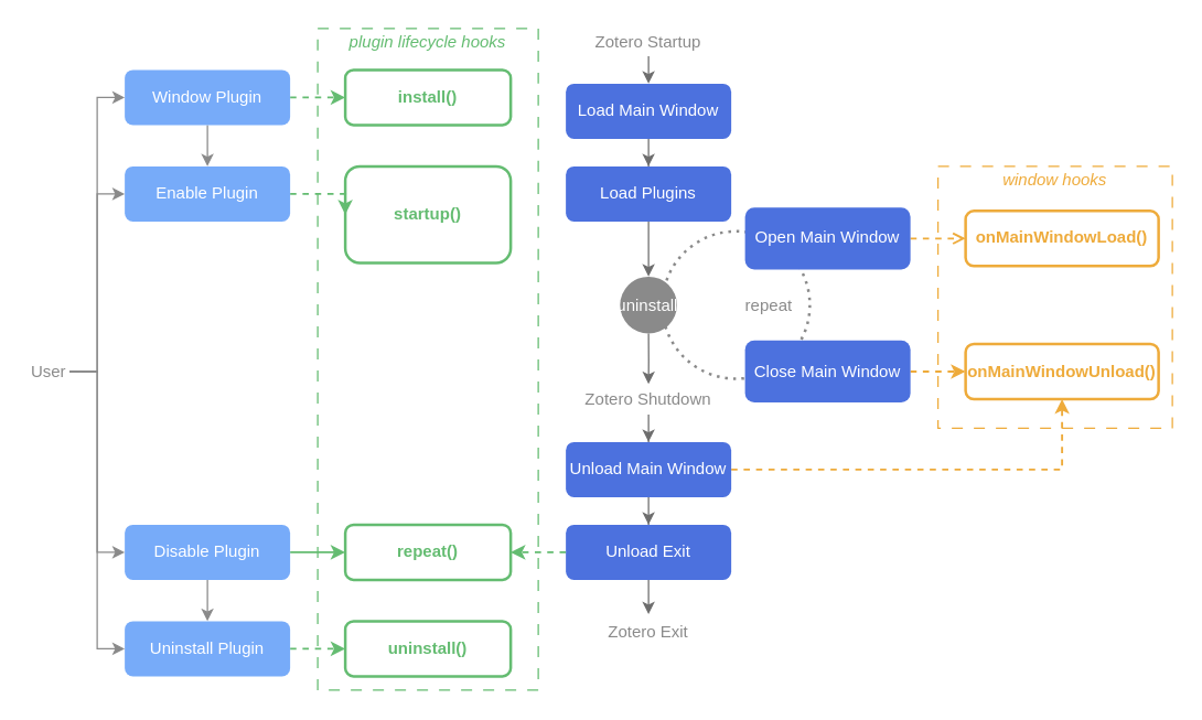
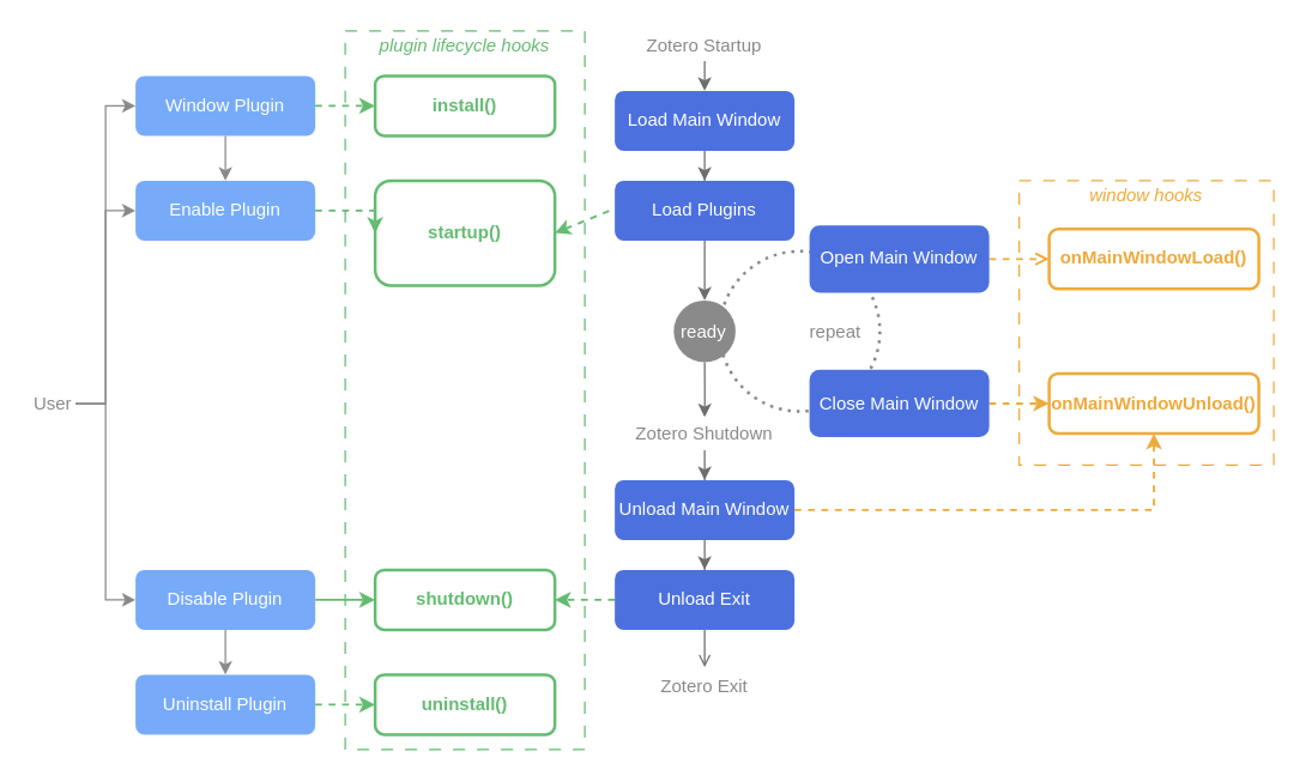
  <mxCell id="0" />
  <mxCell id="1" parent="0" />
  <mxCell id="2" value="" style="rounded=0;whiteSpace=wrap;html=1;fillColor=none;dashed=1;dashPattern=8 8;strokeColor=#64BC71;" vertex="1" parent="1"><mxGeometry x="230" y="20" width="160" height="480" as="geometry" /></mxCell>
  <mxCell id="3" value="" style="ellipse;whiteSpace=wrap;html=1;aspect=fixed;fillColor=none;dashed=1;dashPattern=1 2;strokeWidth=2;strokeColor=#8A8A8A;" vertex="1" parent="1"><mxGeometry x="480" y="167.13" width="107" height="107" as="geometry" /></mxCell>
  <mxCell id="4" value="Zotero Startup" style="rounded=1;whiteSpace=wrap;html=1;fillColor=none;strokeColor=none;fontStyle=0;fontColor=#8A8A8A;" vertex="1" parent="1"><mxGeometry x="410" y="20" width="120" height="20" as="geometry" /></mxCell>
  <mxCell id="5" value="" style="edgeStyle=orthogonalEdgeStyle;rounded=0;orthogonalLoop=1;jettySize=auto;html=1;entryX=0.5;entryY=0;entryDx=0;entryDy=0;strokeColor=#6d6d6d;" edge="1" parent="1" target="7"><mxGeometry relative="1" as="geometry"><mxPoint x="470" y="40" as="sourcePoint" /></mxGeometry></mxCell>
  <mxCell id="6" value="" style="edgeStyle=orthogonalEdgeStyle;rounded=0;orthogonalLoop=1;jettySize=auto;html=1;strokeColor=#6D6D6D;" edge="1" parent="1" source="7" target="9"><mxGeometry relative="1" as="geometry" /></mxCell>
  <mxCell id="7" value="Load Main Window" style="rounded=1;whiteSpace=wrap;html=1;fillColor=#4c71de;strokeColor=none;fontColor=#ffffff;" vertex="1" parent="1"><mxGeometry x="410" y="60" width="120" height="40" as="geometry" /></mxCell>
  <mxCell id="8" value="" style="edgeStyle=orthogonalEdgeStyle;rounded=0;orthogonalLoop=1;jettySize=auto;html=1;strokeColor=#6D6D6D;" edge="1" parent="1" source="9" target="46"><mxGeometry relative="1" as="geometry" /></mxCell>
  <mxCell id="9" value="Load Plugins" style="rounded=1;whiteSpace=wrap;html=1;strokeColor=none;fillColor=#4c71de;fontColor=#ffffff;align=center;verticalAlign=middle;fontFamily=Helvetica;fontSize=12;" vertex="1" parent="1"><mxGeometry x="410" y="120" width="120" height="40" as="geometry" /></mxCell>
  <mxCell id="10" value="startup()" style="rounded=1;whiteSpace=wrap;html=1;strokeColor=#64bc71;fontColor=#64bc71;labelBackgroundColor=none;labelBorderColor=none;textShadow=0;align=center;fontStyle=1;strokeWidth=2;" vertex="1" parent="1"><mxGeometry x="250" y="120" width="120" height="70" as="geometry" /></mxCell>
  <mxCell id="11" style="edgeStyle=orthogonalEdgeStyle;rounded=0;orthogonalLoop=1;jettySize=auto;html=1;entryX=0;entryY=0.5;entryDx=0;entryDy=0;dashed=1;strokeColor=#64BC71;strokeWidth=1.5;align=center;verticalAlign=middle;fontFamily=Helvetica;fontSize=11;fontColor=default;labelBackgroundColor=default;endArrow=classic;" edge="1" parent="1" source="12" target="10"><mxGeometry relative="1" as="geometry"><Array as="points"><mxPoint x="230" y="140" /><mxPoint x="230" y="140" /></Array></mxGeometry></mxCell>
  <mxCell id="12" value="Enable Plugin" style="rounded=1;whiteSpace=wrap;html=1;align=center;verticalAlign=middle;fontFamily=Helvetica;fontSize=12;fontColor=#FFFFFF;fillColor=#77abf9;strokeColor=none;" vertex="1" parent="1"><mxGeometry x="90" y="120" width="120" height="40" as="geometry" /></mxCell>
  <mxCell id="13" value="" style="edgeStyle=orthogonalEdgeStyle;rounded=0;orthogonalLoop=1;jettySize=auto;html=1;strokeColor=#8A8A8A;" edge="1" parent="1" source="15" target="12"><mxGeometry relative="1" as="geometry" /></mxCell>
  <mxCell id="14" value="" style="edgeStyle=orthogonalEdgeStyle;rounded=0;orthogonalLoop=1;jettySize=auto;html=1;dashed=1;strokeColor=#64BC71;strokeWidth=1.5;" edge="1" parent="1" source="15" target="31"><mxGeometry relative="1" as="geometry" /></mxCell>
  <mxCell id="15" value="Window Plugin" style="rounded=1;whiteSpace=wrap;html=1;strokeColor=none;fillColor=#77abf9;fontColor=#FFFFFF;" vertex="1" parent="1"><mxGeometry x="90" y="50" width="120" height="40" as="geometry" /></mxCell>
  <mxCell id="16" style="edgeStyle=orthogonalEdgeStyle;rounded=0;orthogonalLoop=1;jettySize=auto;html=1;entryX=0.5;entryY=0;entryDx=0;entryDy=0;strokeColor=#6D6D6D;align=center;verticalAlign=middle;fontFamily=Helvetica;fontSize=11;fontColor=default;labelBackgroundColor=default;endArrow=classic;" edge="1" parent="1" source="18" target="22"><mxGeometry relative="1" as="geometry" /></mxCell>
  <mxCell id="17" style="edgeStyle=orthogonalEdgeStyle;rounded=0;orthogonalLoop=1;jettySize=auto;html=1;entryX=0.5;entryY=1;entryDx=0;entryDy=0;dashed=1;strokeColor=#EEAB3B;strokeWidth=1.5;align=center;verticalAlign=middle;fontFamily=Helvetica;fontSize=11;fontColor=default;labelBackgroundColor=default;endArrow=classic;" edge="1" parent="1" source="18" target="44"><mxGeometry relative="1" as="geometry" /></mxCell>
  <mxCell id="18" value="Unload Main Window" style="rounded=1;whiteSpace=wrap;html=1;fontColor=#ffffff;fillColor=#4c71de;strokeColor=none;align=center;verticalAlign=middle;fontFamily=Helvetica;fontSize=12;" vertex="1" parent="1"><mxGeometry x="410" y="320" width="120" height="40" as="geometry" /></mxCell>
  <mxCell id="19" style="edgeStyle=orthogonalEdgeStyle;rounded=0;orthogonalLoop=1;jettySize=auto;html=1;entryX=0.5;entryY=0;entryDx=0;entryDy=0;strokeColor=#6D6D6D;align=center;verticalAlign=middle;fontFamily=Helvetica;fontSize=11;fontColor=default;labelBackgroundColor=default;endArrow=classic;" edge="1" parent="1" source="20" target="18"><mxGeometry relative="1" as="geometry" /></mxCell>
  <mxCell id="20" value="Zotero Shutdown" style="rounded=1;whiteSpace=wrap;html=1;strokeColor=none;fillColor=none;fontColor=#8A8A8A;" vertex="1" parent="1"><mxGeometry x="410" y="278" width="120" height="22" as="geometry" /></mxCell>
- <mxCell id="21" style="edgeStyle=orthogonalEdgeStyle;rounded=0;orthogonalLoop=1;jettySize=auto;html=1;entryX=0.5;entryY=0;entryDx=0;entryDy=0;strokeColor=#6D6D6D;align=center;verticalAlign=middle;fontFamily=Helvetica;fontSize=11;fontColor=default;labelBackgroundColor=default;endArrow=classic;" edge="1" parent="1" source="22" target="23"><mxGeometry relative="1" as="geometry" /></mxCell>
+ <mxCell id="21" style="edgeStyle=orthogonalEdgeStyle;rounded=0;orthogonalLoop=1;jettySize=auto;html=1;entryX=0.5;entryY=0;entryDx=0;entryDy=0;strokeColor=#6D6D6D;align=center;verticalAlign=middle;fontFamily=Helvetica;fontSize=11;fontColor=default;labelBackgroundColor=default;endArrow=open;" edge="1" parent="1" source="22" target="23"><mxGeometry relative="1" as="geometry" /></mxCell>
  <mxCell id="22" value="Unload Exit" style="rounded=1;whiteSpace=wrap;html=1;fillColor=#4c71de;strokeColor=none;fontColor=#ffffff;align=center;verticalAlign=middle;fontFamily=Helvetica;fontSize=12;" vertex="1" parent="1"><mxGeometry x="410" y="380" width="120" height="40" as="geometry" /></mxCell>
  <mxCell id="23" value="Zotero Exit" style="rounded=1;whiteSpace=wrap;html=1;fillColor=none;strokeColor=none;fontColor=#8A8A8A;" vertex="1" parent="1"><mxGeometry x="410" y="445" width="120" height="25" as="geometry" /></mxCell>
  <mxCell id="24" value="" style="edgeStyle=orthogonalEdgeStyle;rounded=0;orthogonalLoop=1;jettySize=auto;html=1;dashed=1;strokeColor=#EEAB3B;strokeWidth=1.5;align=center;verticalAlign=middle;fontFamily=Helvetica;fontSize=11;fontColor=default;labelBackgroundColor=default;endArrow=open;" edge="1" parent="1" source="25" target="43"><mxGeometry relative="1" as="geometry" /></mxCell>
  <mxCell id="25" value="Open Main Window" style="rounded=1;whiteSpace=wrap;html=1;fontColor=#ffffff;strokeColor=none;fillColor=#4c71de;align=center;verticalAlign=middle;fontFamily=Helvetica;fontSize=12;" vertex="1" parent="1"><mxGeometry x="540" y="149.87" width="120" height="45" as="geometry" /></mxCell>
  <mxCell id="26" value="" style="edgeStyle=orthogonalEdgeStyle;rounded=0;orthogonalLoop=1;jettySize=auto;html=1;dashed=1;strokeColor=#EEAB3B;strokeWidth=1.5;align=center;verticalAlign=middle;fontFamily=Helvetica;fontSize=11;fontColor=default;labelBackgroundColor=default;endArrow=classic;" edge="1" parent="1" source="27" target="44"><mxGeometry relative="1" as="geometry" /></mxCell>
  <mxCell id="27" value="Close Main Window" style="rounded=1;whiteSpace=wrap;html=1;fontColor=#ffffff;strokeColor=none;fillColor=#4c71de;align=center;verticalAlign=middle;fontFamily=Helvetica;fontSize=12;" vertex="1" parent="1"><mxGeometry x="540" y="246.37" width="120" height="45" as="geometry" /></mxCell>
- <mxCell id="28" value="repeat()" style="rounded=1;whiteSpace=wrap;html=1;strokeColor=#64bc71;strokeWidth=2;align=center;verticalAlign=middle;fontFamily=Helvetica;fontSize=12;fontColor=#64bc71;fontStyle=1;labelBorderColor=none;labelBackgroundColor=none;fillColor=default;" vertex="1" parent="1"><mxGeometry x="250" y="380" width="120" height="40" as="geometry" /></mxCell>
+ <mxCell id="28" value="shutdown()" style="rounded=1;whiteSpace=wrap;html=1;strokeColor=#64bc71;strokeWidth=2;align=center;verticalAlign=middle;fontFamily=Helvetica;fontSize=12;fontColor=#64bc71;fontStyle=1;labelBorderColor=none;labelBackgroundColor=none;fillColor=default;" vertex="1" parent="1"><mxGeometry x="250" y="380" width="120" height="40" as="geometry" /></mxCell>
  <mxCell id="29" value="" style="endArrow=classic;html=1;rounded=0;entryX=1;entryY=0.5;entryDx=0;entryDy=0;dashed=1;exitX=0;exitY=0.5;exitDx=0;exitDy=0;strokeColor=#64BC71;strokeWidth=1.5;align=center;verticalAlign=middle;fontFamily=Helvetica;fontSize=11;fontColor=default;labelBackgroundColor=default;" edge="1" parent="1" source="22" target="28"><mxGeometry width="50" height="50" relative="1" as="geometry"><mxPoint x="460" y="460" as="sourcePoint" /><mxPoint x="470" y="250" as="targetPoint" /></mxGeometry></mxCell>
+ <mxCell id="30" value="" style="endArrow=classic;html=1;rounded=0;entryX=1;entryY=0.5;entryDx=0;entryDy=0;dashed=1;exitX=-0.032;exitY=0.505;exitDx=0;exitDy=0;exitPerimeter=0;strokeColor=#64BC71;strokeWidth=1.5;align=center;verticalAlign=middle;fontFamily=Helvetica;fontSize=11;fontColor=default;labelBackgroundColor=default;" edge="1" parent="1" source="9" target="10"><mxGeometry width="50" height="50" relative="1" as="geometry"><mxPoint x="460" y="164.72" as="sourcePoint" /><mxPoint x="340" y="164.72" as="targetPoint" /></mxGeometry></mxCell>
  <mxCell id="31" value="install()" style="rounded=1;whiteSpace=wrap;html=1;strokeColor=#64bc71;strokeWidth=2;align=center;verticalAlign=middle;fontFamily=Helvetica;fontSize=12;fontColor=#64bc71;fontStyle=1;labelBorderColor=none;labelBackgroundColor=none;fillColor=default;" vertex="1" parent="1"><mxGeometry x="250" y="50" width="120" height="40" as="geometry" /></mxCell>
  <mxCell id="32" value="" style="edgeStyle=orthogonalEdgeStyle;rounded=0;orthogonalLoop=1;jettySize=auto;html=1;dashed=1;strokeColor=#64BC71;strokeWidth=1.5;align=center;verticalAlign=middle;fontFamily=Helvetica;fontSize=11;fontColor=default;labelBackgroundColor=default;endArrow=classic;" edge="1" parent="1" source="33" target="37"><mxGeometry relative="1" as="geometry" /></mxCell>
  <mxCell id="33" value="Uninstall Plugin" style="rounded=1;whiteSpace=wrap;html=1;align=center;verticalAlign=middle;fontFamily=Helvetica;fontSize=12;fontColor=#FFFFFF;fillColor=#77abf9;strokeColor=none;" vertex="1" parent="1"><mxGeometry x="90" y="450" width="120" height="40" as="geometry" /></mxCell>
  <mxCell id="34" value="" style="edgeStyle=orthogonalEdgeStyle;rounded=0;orthogonalLoop=1;jettySize=auto;html=1;strokeColor=#8A8A8A;" edge="1" source="36" target="33" parent="1"><mxGeometry relative="1" as="geometry" /></mxCell>
  <mxCell id="35" value="" style="edgeStyle=orthogonalEdgeStyle;rounded=0;orthogonalLoop=1;jettySize=auto;html=1;dashed=0;strokeColor=#64BC71;strokeWidth=1.5;align=center;verticalAlign=middle;fontFamily=Helvetica;fontSize=11;fontColor=default;labelBackgroundColor=default;endArrow=classic;" edge="1" parent="1" source="36" target="28"><mxGeometry relative="1" as="geometry" /></mxCell>
  <mxCell id="36" value="Disable Plugin" style="rounded=1;whiteSpace=wrap;html=1;align=center;verticalAlign=middle;fontFamily=Helvetica;fontSize=12;fontColor=#FFFFFF;fillColor=#77abf9;strokeColor=none;" vertex="1" parent="1"><mxGeometry x="90" y="380" width="120" height="40" as="geometry" /></mxCell>
  <mxCell id="37" value="uninstall()" style="rounded=1;whiteSpace=wrap;html=1;strokeColor=#64bc71;strokeWidth=2;align=center;verticalAlign=middle;fontFamily=Helvetica;fontSize=12;fontColor=#64bc71;fontStyle=1;labelBorderColor=none;labelBackgroundColor=none;fillColor=default;" vertex="1" parent="1"><mxGeometry x="250" y="450" width="120" height="40" as="geometry" /></mxCell>
  <mxCell id="38" value="" style="edgeStyle=orthogonalEdgeStyle;rounded=0;orthogonalLoop=1;jettySize=auto;html=1;entryX=0;entryY=0.5;entryDx=0;entryDy=0;strokeColor=#8A8A8A;" edge="1" parent="1" source="42" target="12"><mxGeometry relative="1" as="geometry" /></mxCell>
  <mxCell id="39" style="edgeStyle=orthogonalEdgeStyle;rounded=0;orthogonalLoop=1;jettySize=auto;html=1;entryX=0;entryY=0.5;entryDx=0;entryDy=0;strokeColor=#8A8A8A;" edge="1" parent="1" source="42" target="15"><mxGeometry relative="1" as="geometry" /></mxCell>
- <mxCell id="40" style="edgeStyle=orthogonalEdgeStyle;rounded=0;orthogonalLoop=1;jettySize=auto;html=1;entryX=0;entryY=0.5;entryDx=0;entryDy=0;exitX=1;exitY=0.5;exitDx=0;exitDy=0;strokeColor=#8A8A8A;" edge="1" parent="1" source="42" target="33"><mxGeometry relative="1" as="geometry"><mxPoint x="50" y="277" as="sourcePoint" /></mxGeometry></mxCell>
  <mxCell id="41" style="edgeStyle=orthogonalEdgeStyle;rounded=0;orthogonalLoop=1;jettySize=auto;html=1;entryX=0;entryY=0.5;entryDx=0;entryDy=0;strokeColor=#8A8A8A;" edge="1" parent="1" source="42" target="36"><mxGeometry relative="1" as="geometry" /></mxCell>
  <mxCell id="42" value="User" style="text;html=1;align=center;verticalAlign=middle;whiteSpace=wrap;rounded=0;fontColor=#8A8A8A;" vertex="1" parent="1"><mxGeometry x="20" y="253.87" width="30" height="30" as="geometry" /></mxCell>
  <mxCell id="43" value="onMainWindowLoad()" style="rounded=1;whiteSpace=wrap;html=1;strokeColor=#eeab3b;strokeWidth=2;align=center;verticalAlign=middle;fontFamily=Helvetica;fontSize=12;fontColor=#eeab3b;fontStyle=1;labelBorderColor=none;labelBackgroundColor=none;fillColor=default;" vertex="1" parent="1"><mxGeometry x="700" y="152.37" width="140" height="40" as="geometry" /></mxCell>
  <mxCell id="44" value="onMainWindowUnload()" style="rounded=1;whiteSpace=wrap;html=1;strokeColor=#eeab3b;strokeWidth=2;align=center;verticalAlign=middle;fontFamily=Helvetica;fontSize=12;fontColor=#eeab3b;fontStyle=1;labelBorderColor=none;labelBackgroundColor=none;fillColor=default;" vertex="1" parent="1"><mxGeometry x="700" y="248.87" width="140" height="40" as="geometry" /></mxCell>
  <mxCell id="45" value="" style="edgeStyle=orthogonalEdgeStyle;rounded=0;orthogonalLoop=1;jettySize=auto;html=1;strokeColor=#6D6D6D;align=center;verticalAlign=middle;fontFamily=Helvetica;fontSize=11;fontColor=default;labelBackgroundColor=default;endArrow=classic;" edge="1" parent="1" source="46" target="20"><mxGeometry relative="1" as="geometry" /></mxCell>
- <mxCell id="46" value="uninstall" style="ellipse;whiteSpace=wrap;html=1;aspect=fixed;direction=south;fillColor=#8a8a8a;strokeColor=none;fontColor=#FFFFFF;" vertex="1" parent="1"><mxGeometry x="449.38" y="200" width="41.25" height="41.25" as="geometry" /></mxCell>
+ <mxCell id="46" value="ready" style="ellipse;whiteSpace=wrap;html=1;aspect=fixed;direction=south;fillColor=#8a8a8a;strokeColor=none;fontColor=#FFFFFF;" vertex="1" parent="1"><mxGeometry x="449.38" y="200" width="41.25" height="41.25" as="geometry" /></mxCell>
  <mxCell id="47" value="plugin lifecycle hooks" style="text;html=1;align=center;verticalAlign=middle;whiteSpace=wrap;rounded=0;fontColor=#64BC71;fontStyle=2" vertex="1" parent="1"><mxGeometry x="230" y="20" width="160" height="20" as="geometry" /></mxCell>
  <mxCell id="48" value="" style="rounded=0;whiteSpace=wrap;html=1;fillColor=none;dashed=1;dashPattern=8 8;strokeColor=#EEAB3B;" vertex="1" parent="1"><mxGeometry x="680" y="120" width="170" height="190" as="geometry" /></mxCell>
  <mxCell id="49" value="window hooks" style="text;html=1;align=center;verticalAlign=middle;whiteSpace=wrap;rounded=0;fontColor=#EEAB3B;fontStyle=2" vertex="1" parent="1"><mxGeometry x="680" y="120" width="170" height="20" as="geometry" /></mxCell>
  <mxCell id="50" value="repeat" style="text;html=1;align=center;verticalAlign=middle;resizable=0;points=[];autosize=1;strokeColor=none;fillColor=none;fontColor=#8A8A8A;" vertex="1" parent="1"><mxGeometry x="527" y="205.62" width="60" height="30" as="geometry" /></mxCell>
